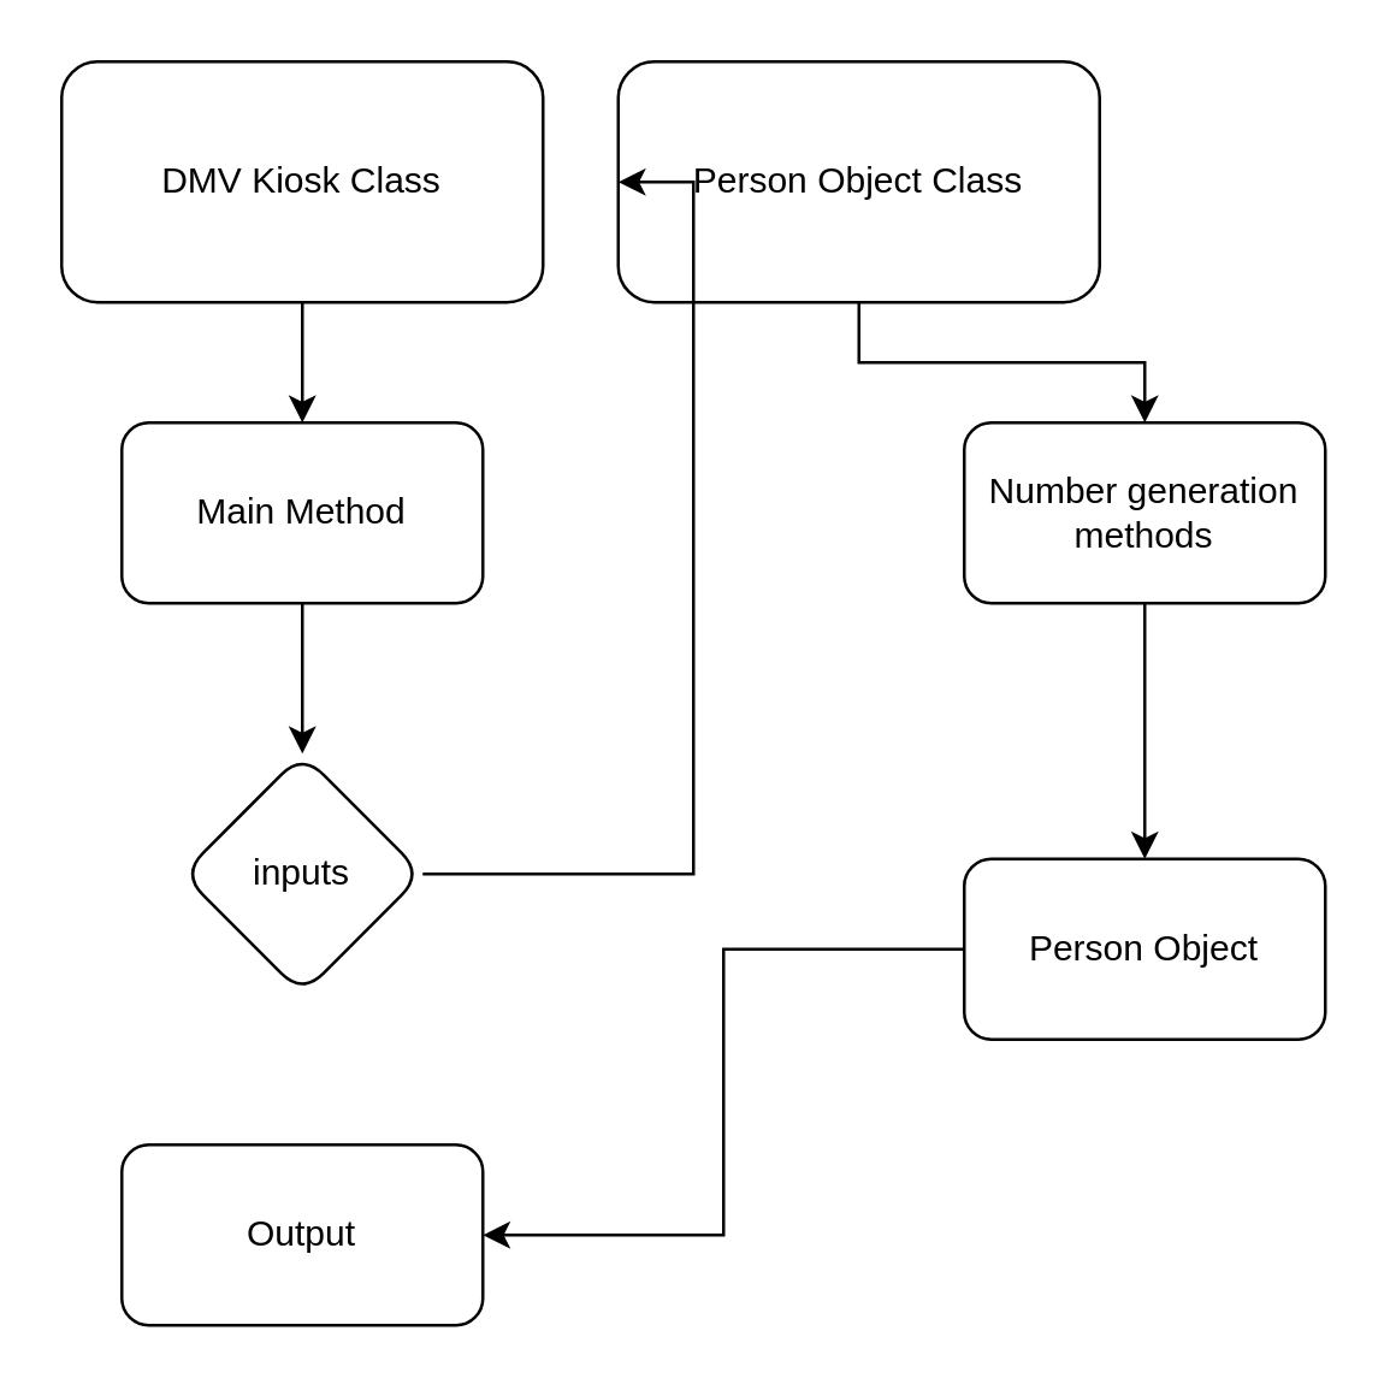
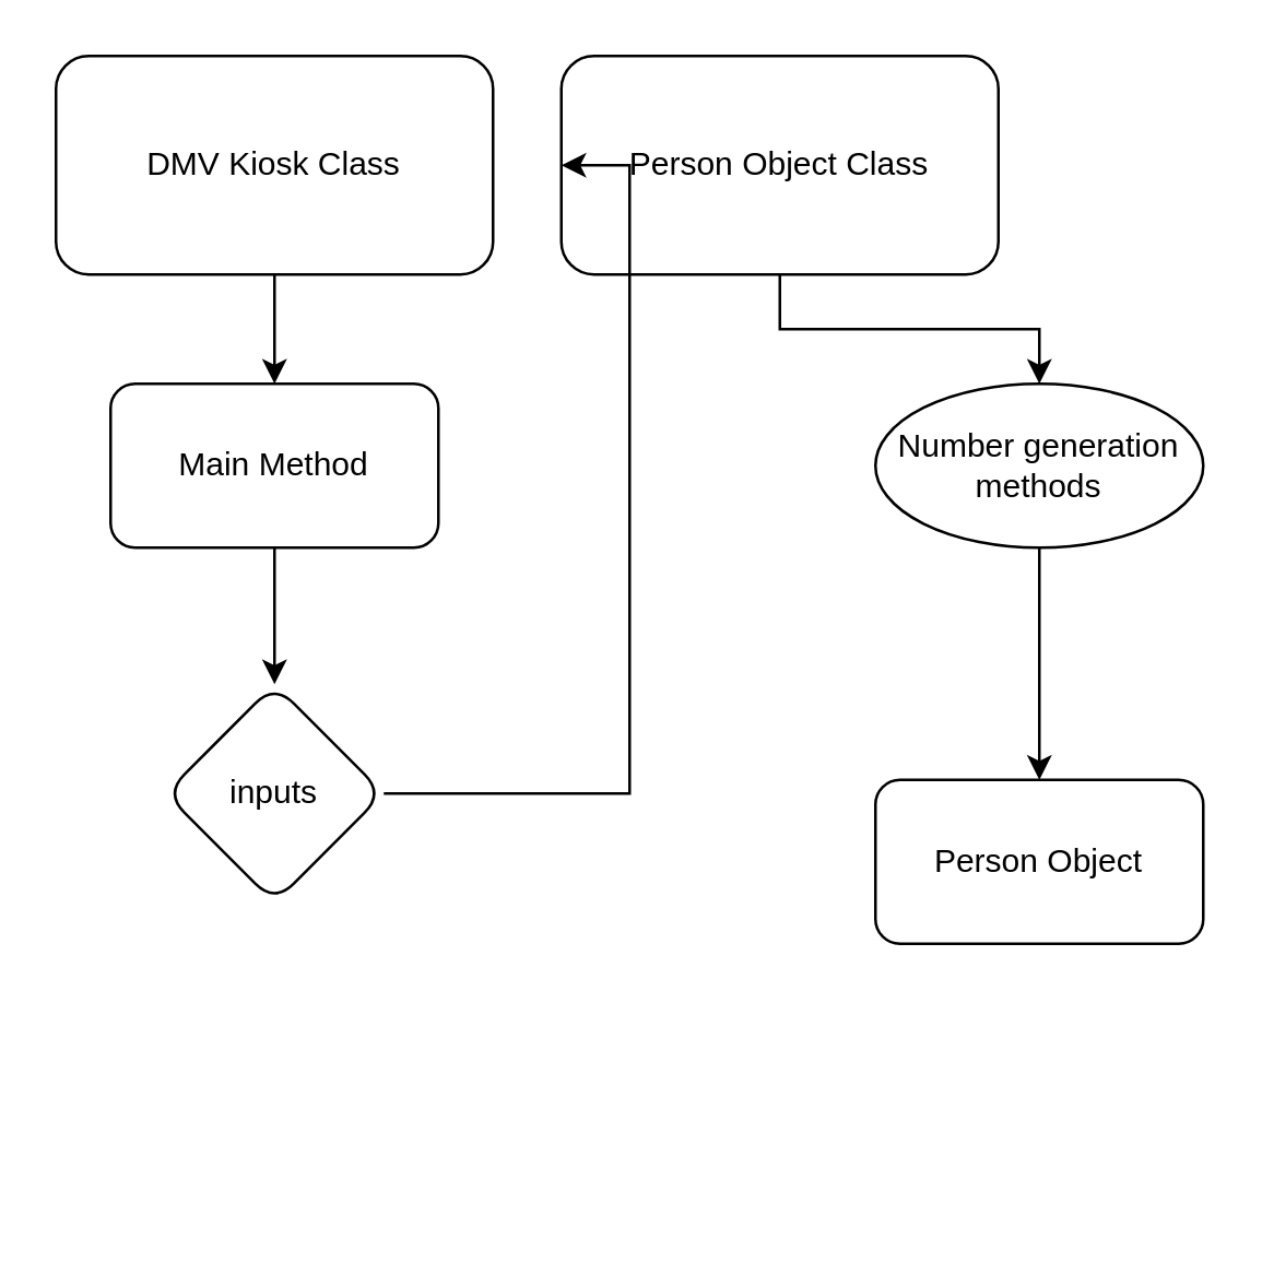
  <mxCell id="0" />
  <mxCell id="1" parent="0" />
  <mxCell id="2" value="" style="edgeStyle=orthogonalEdgeStyle;rounded=0;orthogonalLoop=1;jettySize=auto;html=1;" edge="1" parent="1" source="3" target="7"><mxGeometry relative="1" as="geometry" /></mxCell>
  <mxCell id="3" value="DMV Kiosk Class" style="rounded=1;whiteSpace=wrap;html=1;" vertex="1" parent="1"><mxGeometry x="20" y="20" width="160" height="80" as="geometry" /></mxCell>
  <mxCell id="4" value="" style="edgeStyle=orthogonalEdgeStyle;rounded=0;orthogonalLoop=1;jettySize=auto;html=1;" edge="1" parent="1" source="5" target="14"><mxGeometry relative="1" as="geometry" /></mxCell>
  <mxCell id="5" value="Person Object Class" style="rounded=1;whiteSpace=wrap;html=1;" vertex="1" parent="1"><mxGeometry x="205" y="20" width="160" height="80" as="geometry" /></mxCell>
  <mxCell id="6" value="" style="edgeStyle=orthogonalEdgeStyle;rounded=0;orthogonalLoop=1;jettySize=auto;html=1;" edge="1" parent="1" source="7"><mxGeometry relative="1" as="geometry"><mxPoint x="100" y="250" as="targetPoint" /><Array as="points"><mxPoint x="100" y="230" /><mxPoint x="100" y="230" /></Array></mxGeometry></mxCell>
  <mxCell id="7" value="Main Method" style="rounded=1;whiteSpace=wrap;html=1;" vertex="1" parent="1"><mxGeometry x="40" y="140" width="120" height="60" as="geometry" /></mxCell>
- <mxCell id="8" style="edgeStyle=orthogonalEdgeStyle;rounded=0;orthogonalLoop=1;jettySize=auto;html=1;entryX=1;entryY=0.5;entryDx=0;entryDy=0;" edge="1" parent="1" source="9" target="12"><mxGeometry relative="1" as="geometry" /></mxCell>
  <mxCell id="9" value="Person Object" style="rounded=1;whiteSpace=wrap;html=1;" vertex="1" parent="1"><mxGeometry x="320" y="285" width="120" height="60" as="geometry" /></mxCell>
  <mxCell id="10" style="edgeStyle=orthogonalEdgeStyle;rounded=0;orthogonalLoop=1;jettySize=auto;html=1;entryX=0;entryY=0.5;entryDx=0;entryDy=0;" edge="1" parent="1" source="11" target="5"><mxGeometry relative="1" as="geometry"><mxPoint x="260" y="60" as="targetPoint" /><Array as="points"><mxPoint x="230" y="290" /><mxPoint x="230" y="60" /></Array></mxGeometry></mxCell>
  <mxCell id="11" value="inputs" style="rhombus;whiteSpace=wrap;html=1;rounded=1;" vertex="1" parent="1"><mxGeometry x="60" y="250" width="80" height="80" as="geometry" /></mxCell>
- <mxCell id="12" value="Output" style="rounded=1;whiteSpace=wrap;html=1;" vertex="1" parent="1"><mxGeometry x="40" y="380" width="120" height="60" as="geometry" /></mxCell>
  <mxCell id="13" value="" style="edgeStyle=orthogonalEdgeStyle;rounded=0;orthogonalLoop=1;jettySize=auto;html=1;" edge="1" parent="1" source="14" target="9"><mxGeometry relative="1" as="geometry" /></mxCell>
- <mxCell id="14" value="Number generation methods" style="rounded=1;whiteSpace=wrap;html=1;" vertex="1" parent="1"><mxGeometry x="320" y="140" width="120" height="60" as="geometry" /></mxCell>
+ <mxCell id="14" value="Number generation methods" style="ellipse;whiteSpace=wrap;html=1;" vertex="1" parent="1"><mxGeometry x="320" y="140" width="120" height="60" as="geometry" /></mxCell>
